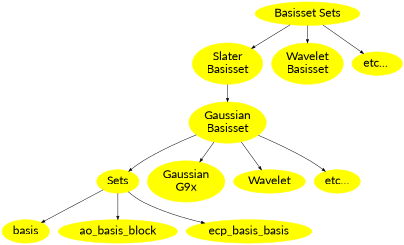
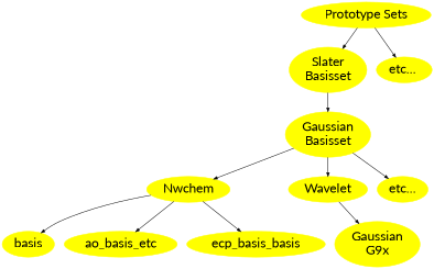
  digraph {
    fontname=Lato
    node [color=yellow fontcolor=black fontname=Lato fontsize=24 style=filled]
    edge [arrowsize=0.7 dir=down fontname=Lato fontsize=12]
-   "Prototype Sets" [label="Basisset Sets"]
+   "Prototype Sets"
    "Slater\nBasisset"
-   "Wavelet\nBasisset"
    "etc... "
    "Gaussian\nBasisset"
-   Nwchem [label=Sets]
+   Nwchem
    "Gaussian\nG9x"
    n8 [label=Wavelet]
    "etc..."
    n10 [label=basis]
-   ao_basis_block
+   ao_basis_block [label=ao_basis_etc]
    n12 [label=ecp_basis_basis]
    "Prototype Sets" -> "Slater\nBasisset"
-   "Prototype Sets" -> "Wavelet\nBasisset"
    "Prototype Sets" -> "etc... "
    "Slater\nBasisset" -> "Gaussian\nBasisset"
    "Gaussian\nBasisset" -> Nwchem
-   "Gaussian\nBasisset" -> "Gaussian\nG9x"
+   n8 -> "Gaussian\nG9x"
    "Gaussian\nBasisset" -> n8
    "Gaussian\nBasisset" -> "etc..."
    Nwchem -> n10
    Nwchem -> ao_basis_block
    Nwchem -> n12
  }
